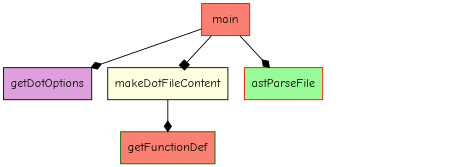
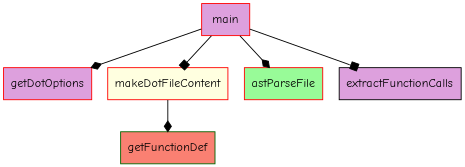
  digraph {
    fontname="Comic Neue"
    node [color=black fillcolor=salmon fontname="Comic Neue" shape=box style=filled]
    edge [arrowhead=diamond fontname="Comic Neue"]
-   main [color=red]
-   getDotOptions [fillcolor=plum]
-   makeDotFileContent [fillcolor=lightyellow]
+   main [color=red fillcolor=plum]
+   getDotOptions [color=red fillcolor=plum]
+   makeDotFileContent [color=red fillcolor=lightyellow]
    astParseFile [color=red fillcolor=palegreen]
+   extractFunctionCalls [fillcolor=plum]
    getFunctionDef [color=darkgreen]
    main -> getDotOptions
    main -> makeDotFileContent [arrowhead=box]
    main -> astParseFile
+   main -> extractFunctionCalls [arrowhead=box]
    makeDotFileContent -> getFunctionDef
  }
